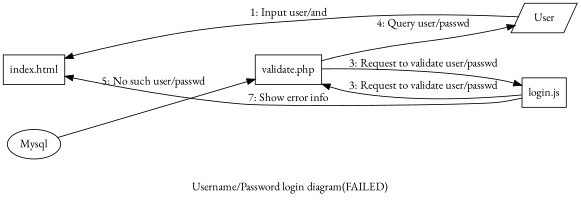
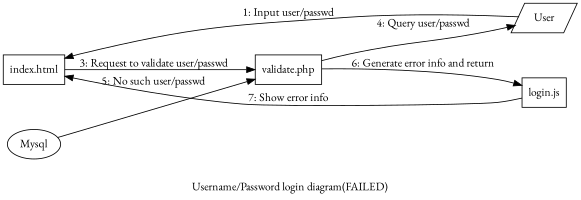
  digraph {
    fontname="EB Garamond"
    label="Username/Password login diagram(FAILED)"
    rankdir=LR
    node [fontname="EB Garamond" shape=box]
    edge [fontname="EB Garamond"]
    n1 [label="index.html"]
    n2 [label="login.js"]
    n3 [label="validate.php"]
    n4 [label=User shape=parallelogram]
    n5 [label=Mysql shape=oval]
    n2 -> n1 [label="7: Show error info"]
-   n2 -> n3 [label="3: Request to validate user/passwd"]
-   n3 -> n2 [label="3: Request to validate user/passwd"]
+   n1 -> n3 [label="3: Request to validate user/passwd"]
+   n3 -> n2 [label="6: Generate error info and return"]
    n3 -> n4 [label="4: Query user/passwd"]
-   n4 -> n1 [label="1: Input user/and"]
+   n4 -> n1 [label="1: Input user/passwd"]
    n5 -> n3 [label="5: No such user/passwd"]
  }
